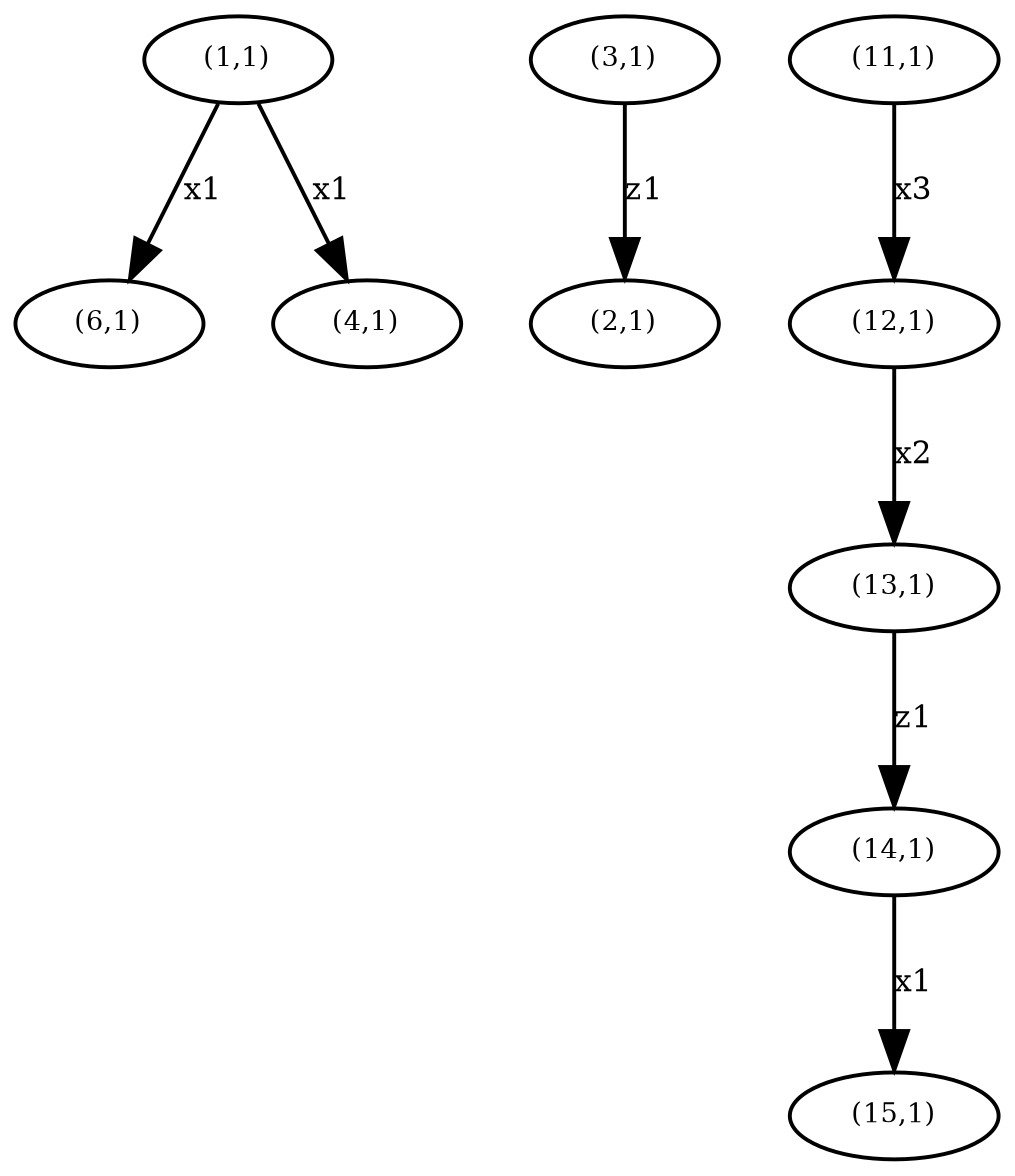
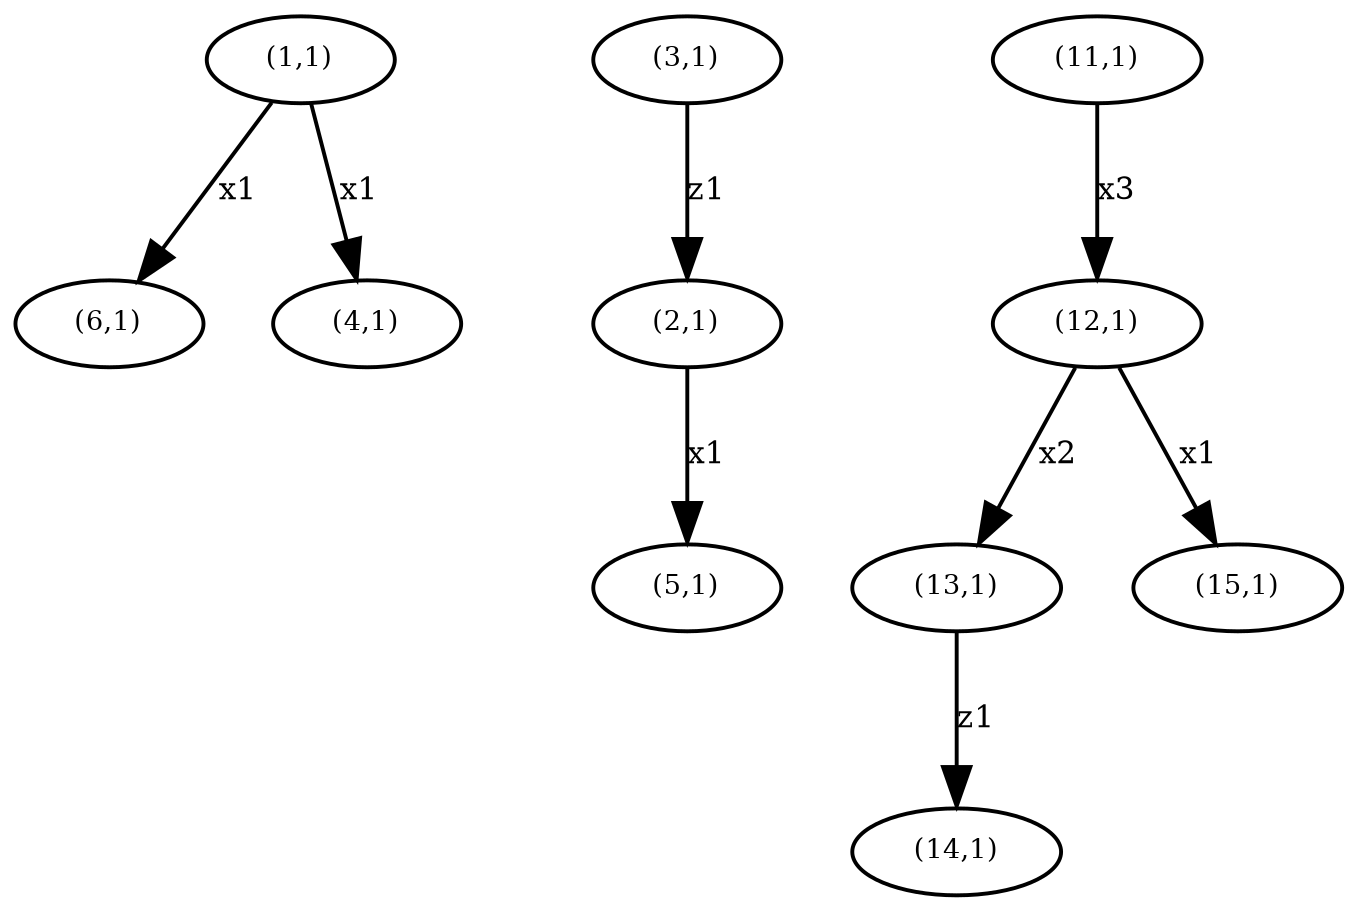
  digraph {
    node [fontsize=7]
    edge [fontsize=8]
    n1 [height=.01 label="(1,1)" width=.01]
    n2 [height=.01 label="(6,1)" width=.01]
    n3 [height=.01 label="(4,1)" width=.01]
    n4 [height=.01 label="(2,1)" width=.01]
+   n5 [height=.01 label="(5,1)" width=.01]
    n6 [height=.01 label="(3,1)" width=.01]
    n7 [height=.01 label="(11,1)" width=.01]
    n8 [height=.01 label="(12,1)" width=.01]
    n9 [height=.01 label="(13,1)" width=.01]
    n10 [height=.01 label="(14,1)" width=.01]
    n11 [height=.01 label="(15,1)" width=.01]
    n1 -> n2 [label=x1]
    n1 -> n3 [label=x1]
+   n4 -> n5 [label=x1]
    n6 -> n4 [label=z1]
    n7 -> n8 [label=x3]
    n8 -> n9 [label=x2]
    n9 -> n10 [label=z1]
-   n10 -> n11 [label=x1]
+   n8 -> n11 [label=x1]
  }
